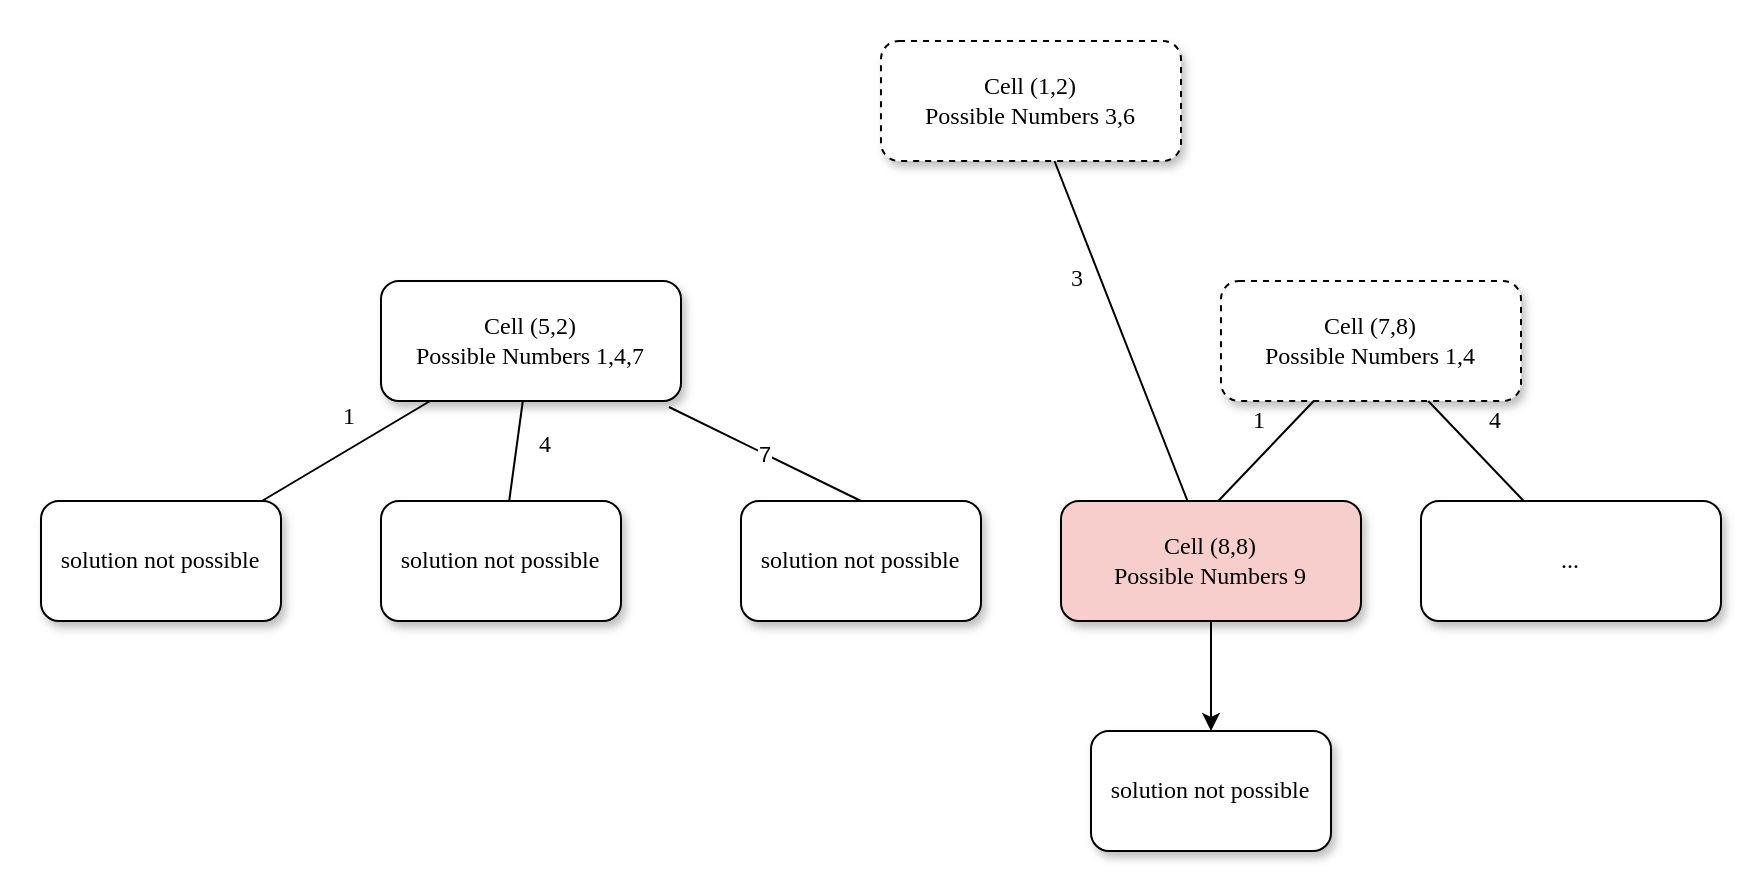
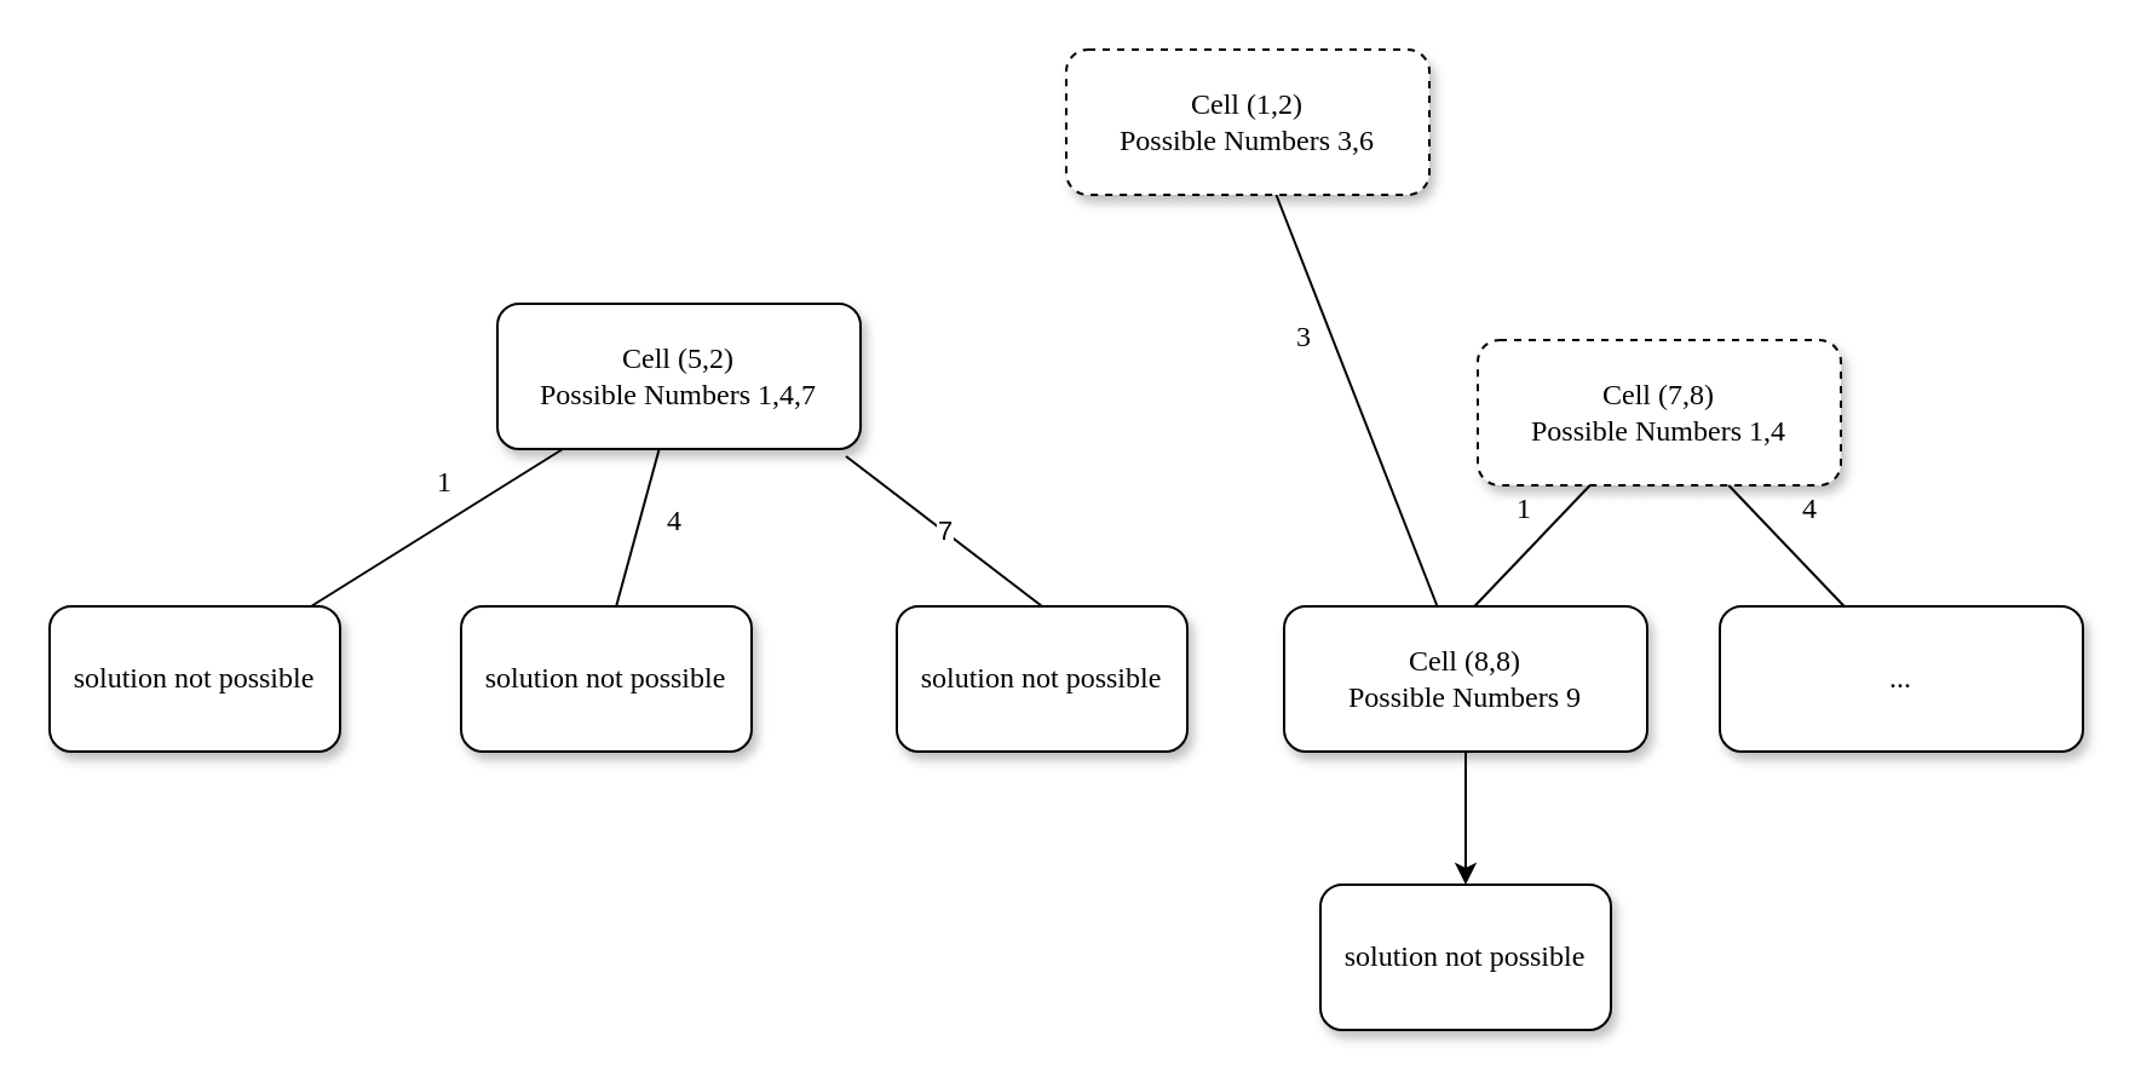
  <mxCell id="0" />
  <mxCell id="1" parent="0" />
  <mxCell id="2" value="&lt;div&gt;Cell (1,2)&lt;/div&gt;&lt;div&gt;Possible Numbers 3,6&lt;br&gt;&lt;/div&gt;" style="whiteSpace=wrap;html=1;rounded=1;shadow=1;labelBackgroundColor=none;strokeWidth=1;fontFamily=Verdana;fontSize=12;align=center;dashed=1;" parent="1" vertex="1"><mxGeometry x="440" y="20" width="150" height="60" as="geometry" /></mxCell>
- <mxCell id="3" value="&lt;div&gt;Cell (5,2)&lt;/div&gt;&lt;div&gt;Possible Numbers 1,4,7&lt;br&gt;&lt;/div&gt;" style="whiteSpace=wrap;html=1;rounded=1;shadow=1;labelBackgroundColor=none;strokeWidth=1;fontFamily=Verdana;fontSize=12;align=center;" parent="1" vertex="1"><mxGeometry x="190" y="140" width="150" height="60" as="geometry" /></mxCell>
+ <mxCell id="3" value="&lt;div&gt;Cell (5,2)&lt;/div&gt;&lt;div&gt;Possible Numbers 1,4,7&lt;br&gt;&lt;/div&gt;" style="whiteSpace=wrap;html=1;rounded=1;shadow=1;labelBackgroundColor=none;strokeWidth=1;fontFamily=Verdana;fontSize=12;align=center;" parent="1" vertex="1"><mxGeometry x="205" y="125" width="150" height="60" as="geometry" /></mxCell>
  <mxCell id="4" value="&lt;div&gt;Cell (7,8)&lt;/div&gt;&lt;div&gt;Possible Numbers 1,4&lt;br&gt;&lt;/div&gt;" style="whiteSpace=wrap;html=1;rounded=1;shadow=1;labelBackgroundColor=none;strokeWidth=1;fontFamily=Verdana;fontSize=12;align=center;dashed=1;" parent="1" vertex="1"><mxGeometry x="610" y="140" width="150" height="60" as="geometry" /></mxCell>
  <mxCell id="5" value="3" style="rounded=0;html=1;labelBackgroundColor=none;startArrow=none;startFill=0;startSize=5;endArrow=none;endFill=0;endSize=5;jettySize=auto;orthogonalLoop=1;strokeWidth=1;fontFamily=Verdana;fontSize=12;" parent="1" source="2" target="15" edge="1"><mxGeometry x="-0.359" y="-11" relative="1" as="geometry"><mxPoint as="offset" /></mxGeometry></mxCell>
  <mxCell id="6" value="&lt;div&gt;solution not possible&lt;/div&gt;" style="whiteSpace=wrap;html=1;rounded=1;shadow=1;labelBackgroundColor=none;strokeWidth=1;fontFamily=Verdana;fontSize=12;align=center;" parent="1" vertex="1"><mxGeometry x="20" y="250" width="120" height="60" as="geometry" /></mxCell>
  <mxCell id="7" value="1" style="rounded=0;html=1;labelBackgroundColor=none;startArrow=none;startFill=0;startSize=5;endArrow=none;endFill=0;endSize=5;jettySize=auto;orthogonalLoop=1;strokeWidth=1;fontFamily=Verdana;fontSize=12" parent="1" source="3" target="6" edge="1"><mxGeometry x="-0.2" y="-14" relative="1" as="geometry"><mxPoint as="offset" /></mxGeometry></mxCell>
  <mxCell id="8" value="4" style="rounded=0;html=1;labelBackgroundColor=none;startArrow=none;startFill=0;startSize=5;endArrow=none;endFill=0;endSize=5;jettySize=auto;orthogonalLoop=1;strokeWidth=1;fontFamily=Verdana;fontSize=12" parent="1" source="3" edge="1"><mxGeometry x="-0.2" y="14" relative="1" as="geometry"><mxPoint as="offset" /><mxPoint x="254.091" y="250" as="targetPoint" /></mxGeometry></mxCell>
  <mxCell id="9" value="1" style="rounded=0;html=1;labelBackgroundColor=none;startArrow=none;startFill=0;startSize=5;endArrow=none;endFill=0;endSize=5;jettySize=auto;orthogonalLoop=1;strokeWidth=1;fontFamily=Verdana;fontSize=12" parent="1" source="4" edge="1"><mxGeometry x="-0.261" y="-13" relative="1" as="geometry"><mxPoint as="offset" /><mxPoint x="608.636" y="250" as="targetPoint" /></mxGeometry></mxCell>
  <mxCell id="10" value="4" style="rounded=0;html=1;labelBackgroundColor=none;startArrow=none;startFill=0;startSize=5;endArrow=none;endFill=0;endSize=5;jettySize=auto;orthogonalLoop=1;strokeWidth=1;fontFamily=Verdana;fontSize=12" parent="1" source="4" edge="1"><mxGeometry x="-0.129" y="17" relative="1" as="geometry"><mxPoint as="offset" /><mxPoint x="761.364" y="250" as="targetPoint" /></mxGeometry></mxCell>
  <mxCell id="11" value="&lt;div&gt;solution not possible&lt;/div&gt;" style="whiteSpace=wrap;html=1;rounded=1;shadow=1;labelBackgroundColor=none;strokeWidth=1;fontFamily=Verdana;fontSize=12;align=center;" vertex="1" parent="1"><mxGeometry x="190" y="250" width="120" height="60" as="geometry" /></mxCell>
  <mxCell id="12" value="&lt;div&gt;solution not possible&lt;/div&gt;" style="whiteSpace=wrap;html=1;rounded=1;shadow=1;labelBackgroundColor=none;strokeWidth=1;fontFamily=Verdana;fontSize=12;align=center;" vertex="1" parent="1"><mxGeometry x="370" y="250" width="120" height="60" as="geometry" /></mxCell>
  <mxCell id="13" value="7" style="endArrow=none;html=1;entryX=0.96;entryY=1.05;entryDx=0;entryDy=0;entryPerimeter=0;exitX=0.5;exitY=0;exitDx=0;exitDy=0;" edge="1" parent="1" source="12" target="3"><mxGeometry width="50" height="50" relative="1" as="geometry"><mxPoint x="350" y="570" as="sourcePoint" /><mxPoint x="400" y="520" as="targetPoint" /></mxGeometry></mxCell>
  <mxCell id="14" style="edgeStyle=orthogonalEdgeStyle;rounded=0;orthogonalLoop=1;jettySize=auto;html=1;exitX=0.5;exitY=1;exitDx=0;exitDy=0;entryX=0.5;entryY=0;entryDx=0;entryDy=0;" edge="1" parent="1" source="15" target="16"><mxGeometry relative="1" as="geometry" /></mxCell>
- <mxCell id="15" value="&lt;div&gt;Cell (8,8)&lt;/div&gt;&lt;div&gt;Possible Numbers 9&lt;br&gt;&lt;/div&gt;" style="whiteSpace=wrap;html=1;rounded=1;shadow=1;labelBackgroundColor=none;strokeWidth=1;fontFamily=Verdana;fontSize=12;align=center;fillColor=#f8cecc;" vertex="1" parent="1"><mxGeometry x="530" y="250" width="150" height="60" as="geometry" /></mxCell>
+ <mxCell id="15" value="&lt;div&gt;Cell (8,8)&lt;/div&gt;&lt;div&gt;Possible Numbers 9&lt;br&gt;&lt;/div&gt;" style="whiteSpace=wrap;html=1;rounded=1;shadow=1;labelBackgroundColor=none;strokeWidth=1;fontFamily=Verdana;fontSize=12;align=center;" vertex="1" parent="1"><mxGeometry x="530" y="250" width="150" height="60" as="geometry" /></mxCell>
  <mxCell id="16" value="&lt;div&gt;solution not possible&lt;/div&gt;" style="whiteSpace=wrap;html=1;rounded=1;shadow=1;labelBackgroundColor=none;strokeWidth=1;fontFamily=Verdana;fontSize=12;align=center;" vertex="1" parent="1"><mxGeometry x="545" y="365" width="120" height="60" as="geometry" /></mxCell>
  <mxCell id="17" value="..." style="whiteSpace=wrap;html=1;rounded=1;shadow=1;labelBackgroundColor=none;strokeWidth=1;fontFamily=Verdana;fontSize=12;align=center;" vertex="1" parent="1"><mxGeometry x="710" y="250" width="150" height="60" as="geometry" /></mxCell>
